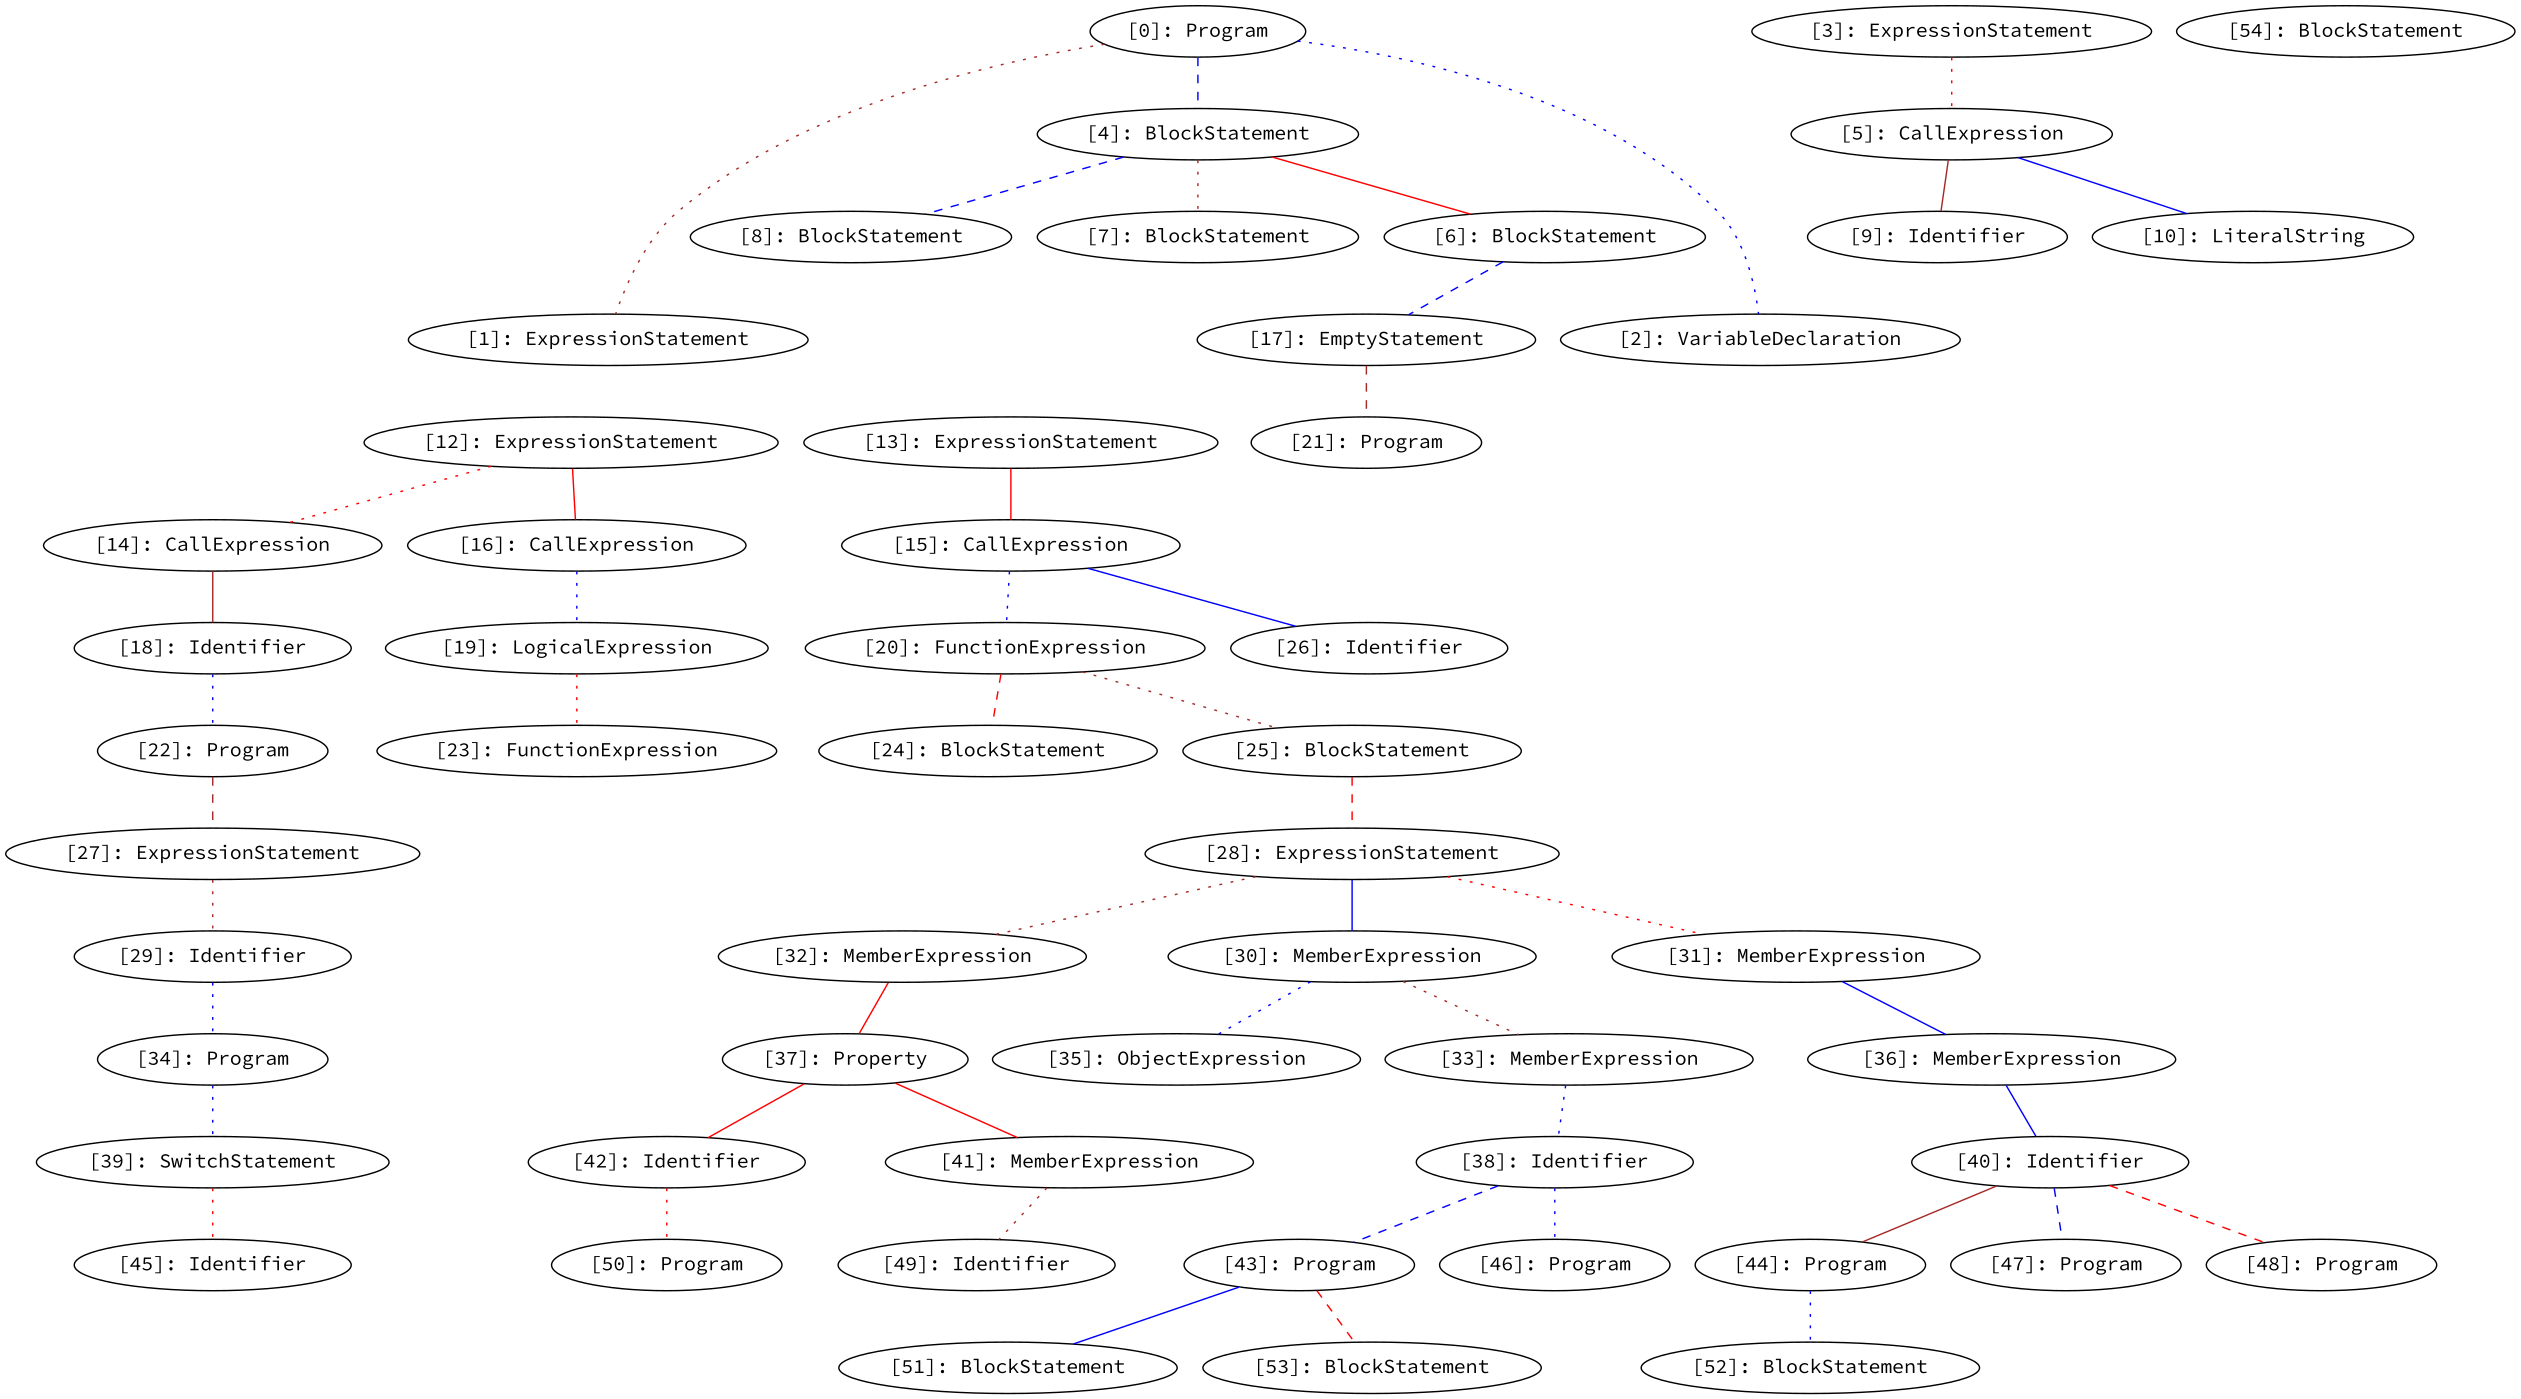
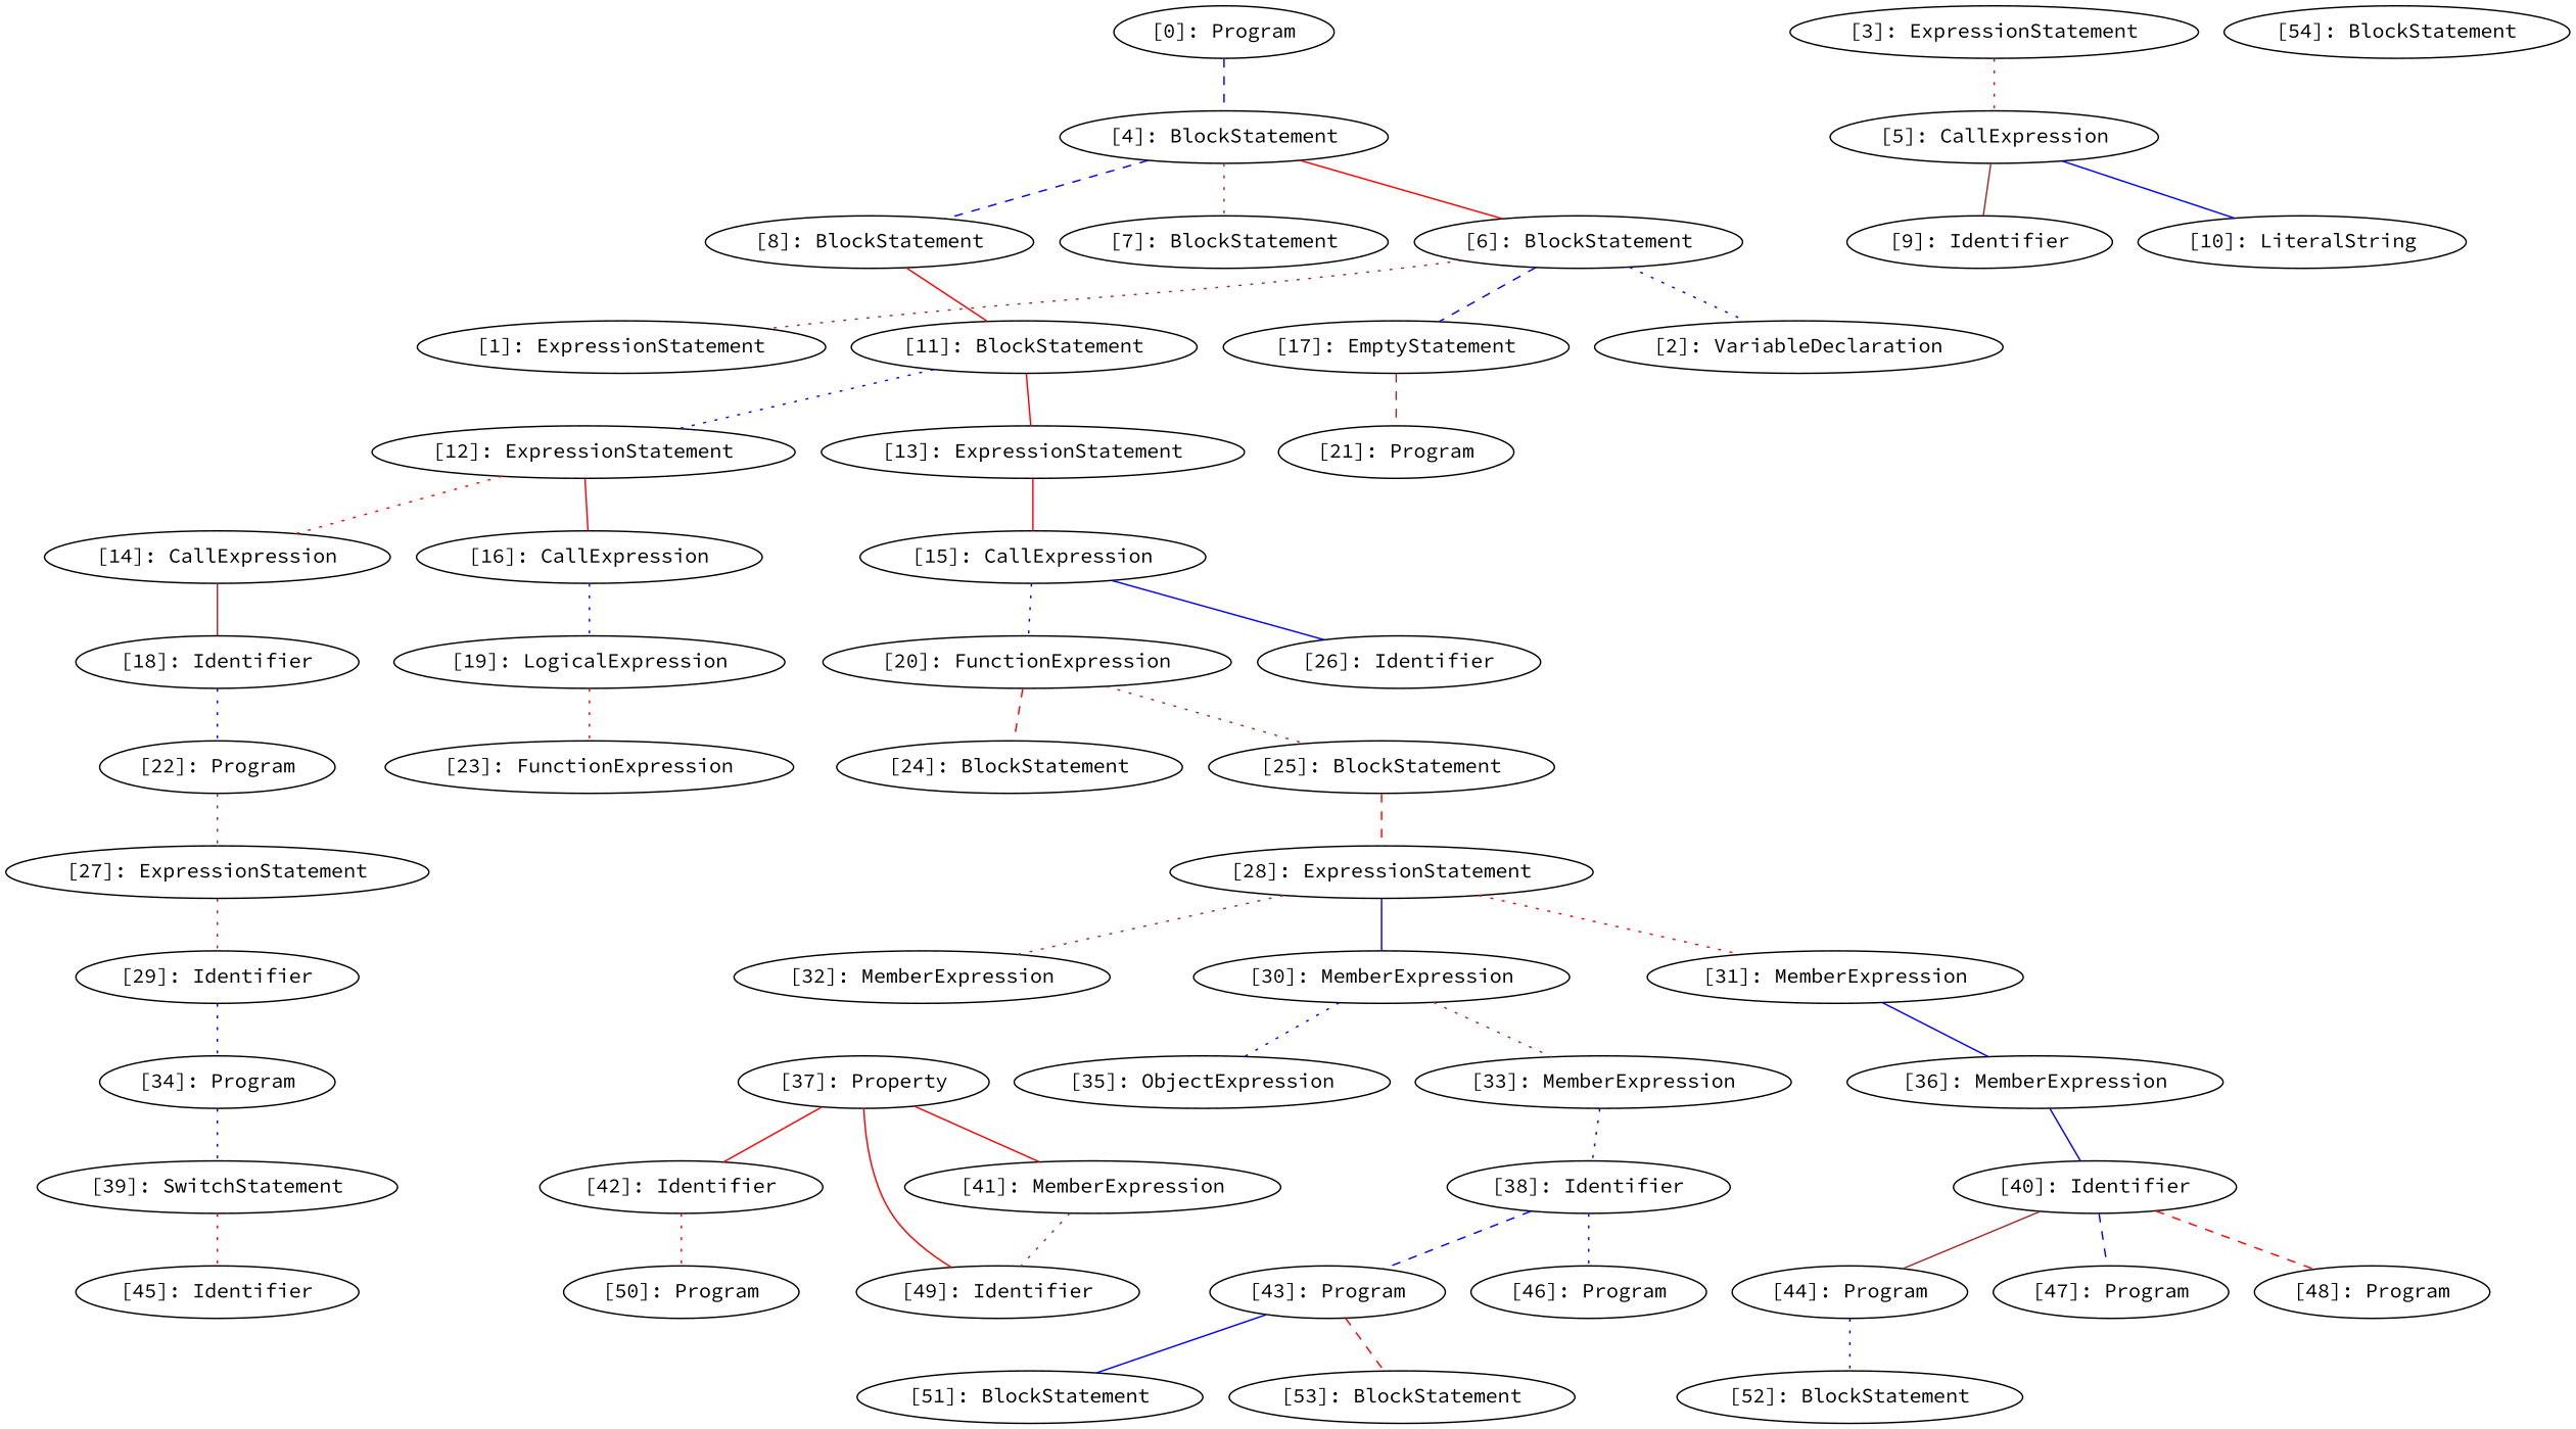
  graph {
    fontname="Source Code Pro"
    node [fontname="Source Code Pro"]
    edge [color=blue fontname="Source Code Pro" style=dotted]
    n1 [label="[0]: Program"]
    n2 [label="[1]: ExpressionStatement"]
    n3 [label="[2]: VariableDeclaration"]
    n4 [label="[4]: BlockStatement"]
    n5 [label="[3]: ExpressionStatement"]
    n6 [label="[5]: CallExpression"]
    n7 [label="[6]: BlockStatement"]
    n8 [label="[7]: BlockStatement"]
    n9 [label="[8]: BlockStatement"]
    n10 [label="[9]: Identifier"]
    n11 [label="[10]: LiteralString"]
    n12 [label="[17]: EmptyStatement"]
+   n13 [label="[11]: BlockStatement"]
    n14 [label="[21]: Program"]
    n15 [label="[12]: ExpressionStatement"]
    n16 [label="[13]: ExpressionStatement"]
    n17 [label="[14]: CallExpression"]
    n18 [label="[16]: CallExpression"]
    n19 [label="[15]: CallExpression"]
    n20 [label="[18]: Identifier"]
    n21 [label="[19]: LogicalExpression"]
    n22 [label="[20]: FunctionExpression"]
    n23 [label="[26]: Identifier"]
    n24 [label="[22]: Program"]
    n25 [label="[24]: BlockStatement"]
    n26 [label="[25]: BlockStatement"]
    n27 [label="[23]: FunctionExpression"]
    n28 [label="[27]: ExpressionStatement"]
    n29 [label="[28]: ExpressionStatement"]
    n30 [label="[29]: Identifier"]
    n31 [label="[30]: MemberExpression"]
    n32 [label="[31]: MemberExpression"]
    n33 [label="[32]: MemberExpression"]
    n34 [label="[34]: Program"]
    n35 [label="[33]: MemberExpression"]
    n36 [label="[35]: ObjectExpression"]
    n37 [label="[36]: MemberExpression"]
    n38 [label="[37]: Property"]
    n39 [label="[39]: SwitchStatement"]
    n40 [label="[38]: Identifier"]
    n41 [label="[40]: Identifier"]
    n42 [label="[41]: MemberExpression"]
    n43 [label="[42]: Identifier"]
    n44 [label="[43]: Program"]
    n45 [label="[46]: Program"]
    n46 [label="[45]: Identifier"]
    n47 [label="[44]: Program"]
    n48 [label="[47]: Program"]
    n49 [label="[48]: Program"]
    n50 [label="[49]: Identifier"]
    n51 [label="[50]: Program"]
    n52 [label="[51]: BlockStatement"]
    n53 [label="[53]: BlockStatement"]
    n54 [label="[52]: BlockStatement"]
    n55 [label="[54]: BlockStatement"]
-   n1 -- n2 [color=brown]
-   n1 -- n3
+   n7 -- n2 [color=brown]
+   n7 -- n3
    n1 -- n4 [style=dashed]
    n4 -- n7 [color=red style=solid]
    n4 -- n8 [color=brown]
    n4 -- n9 [style=dashed]
    n5 -- n6 [color=red]
    n6 -- n10 [color=brown style=solid]
    n6 -- n11 [style=solid]
    n7 -- n12 [style=dashed]
+   n9 -- n13 [color=red style=solid]
    n12 -- n14 [color=brown style=dashed]
+   n13 -- n15
+   n13 -- n16 [color=red style=solid]
    n15 -- n17 [color=red]
    n15 -- n18 [color=red style=solid]
    n16 -- n19 [color=red style=solid]
    n17 -- n20 [color=brown style=solid]
    n18 -- n21
    n19 -- n22
    n19 -- n23 [style=solid]
    n20 -- n24
    n21 -- n27 [color=red]
    n22 -- n25 [color=red style=dashed]
    n22 -- n26 [color=brown]
-   n24 -- n28 [color=brown style=dashed]
+   n24 -- n28 [color=brown]
    n26 -- n29 [color=red style=dashed]
    n28 -- n30 [color=brown]
    n29 -- n31 [style=solid]
    n29 -- n32 [color=red]
    n29 -- n33 [color=brown]
    n30 -- n34
    n31 -- n35 [color=brown]
    n31 -- n36
    n32 -- n37 [style=solid]
-   n33 -- n38 [color=red style=solid]
+   n50 -- n38 [color=red style=solid]
    n34 -- n39
    n35 -- n40
    n37 -- n41 [style=solid]
    n38 -- n42 [color=red style=solid]
    n38 -- n43 [color=red style=solid]
    n39 -- n46 [color=red]
    n40 -- n44 [style=dashed]
    n40 -- n45
    n41 -- n47 [color=brown style=solid]
    n41 -- n48 [style=dashed]
    n41 -- n49 [color=red style=dashed]
    n42 -- n50 [color=brown]
    n43 -- n51 [color=red]
    n44 -- n52 [style=solid]
    n44 -- n53 [color=red style=dashed]
    n47 -- n54
  }
